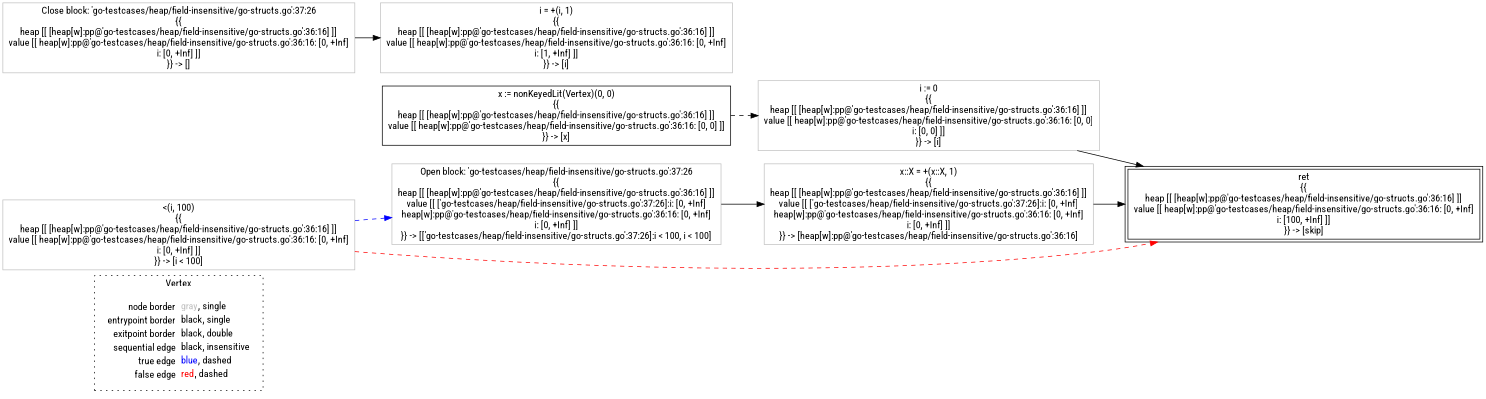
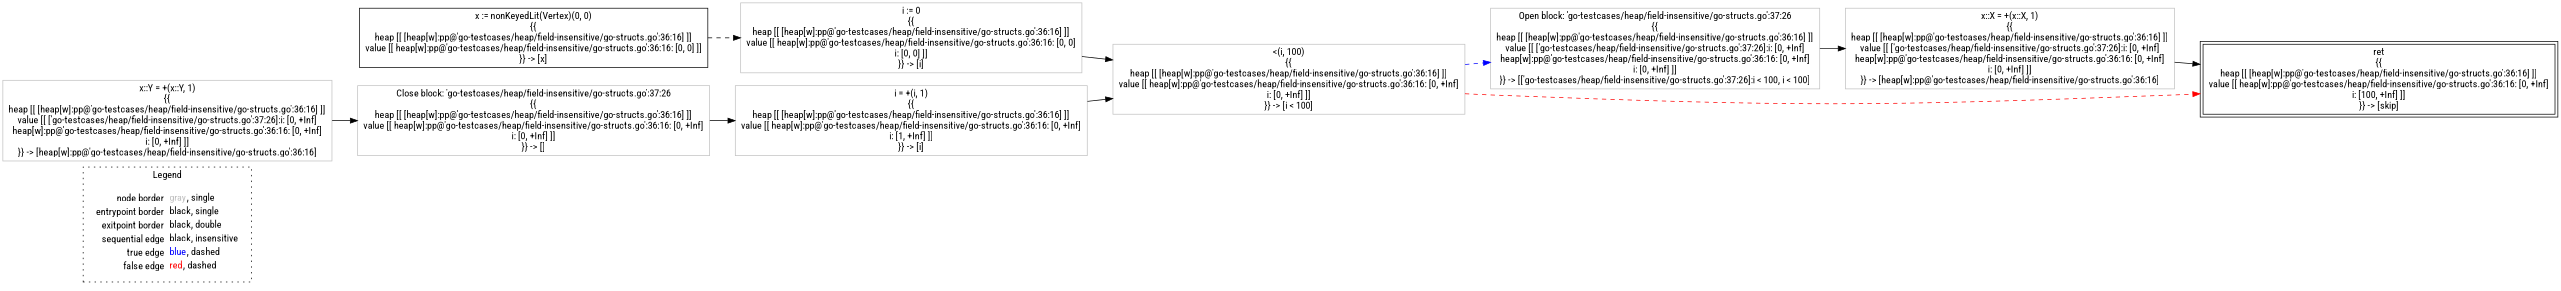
  digraph {
    fontname="Roboto Condensed"
    rankdir=LR
    node [fontname="Roboto Condensed" shape=rect color=gray]
    edge [color=black fontname="Roboto Condensed"]
    n1 [label=<<table border="0" cellpadding="2" cellspacing="0" cellborder="0"><tr><td align="right">node border&nbsp;</td><td align="left"><font color="gray">gray</font>, single</td></tr><tr><td align="right">entrypoint border&nbsp;</td><td align="left"><font color="black">black</font>, single</td></tr><tr><td align="right">exitpoint border&nbsp;</td><td align="left"><font color="black">black</font>, double</td></tr><tr><td align="right">sequential edge&nbsp;</td><td align="left"><font color="black">black</font>, insensitive</td></tr><tr><td align="right">true edge&nbsp;</td><td align="left"><font color="blue">blue</font>, dashed</td></tr><tr><td align="right">false edge&nbsp;</td><td align="left"><font color="red">red</font>, dashed</td></tr></table>> shape=plaintext color=""]
    n2 [color=black label=<x := nonKeyedLit(Vertex)(0, 0)<BR/>{{<BR/>heap [[ [heap[w]:pp@'go-testcases/heap/field-insensitive/go-structs.go':36:16] ]]<BR/>value [[ heap[w]:pp@'go-testcases/heap/field-insensitive/go-structs.go':36:16: [0, 0] ]]<BR/>}} -&gt; [x]>]
    n3 [label=<i := 0<BR/>{{<BR/>heap [[ [heap[w]:pp@'go-testcases/heap/field-insensitive/go-structs.go':36:16] ]]<BR/>value [[ heap[w]:pp@'go-testcases/heap/field-insensitive/go-structs.go':36:16: [0, 0]<BR/>i: [0, 0] ]]<BR/>}} -&gt; [i]>]
    n4 [label=<&lt;(i, 100)<BR/>{{<BR/>heap [[ [heap[w]:pp@'go-testcases/heap/field-insensitive/go-structs.go':36:16] ]]<BR/>value [[ heap[w]:pp@'go-testcases/heap/field-insensitive/go-structs.go':36:16: [0, +Inf]<BR/>i: [0, +Inf] ]]<BR/>}} -&gt; [i &lt; 100]>]
    n5 [label=<Open block: 'go-testcases/heap/field-insensitive/go-structs.go':37:26<BR/>{{<BR/>heap [[ [heap[w]:pp@'go-testcases/heap/field-insensitive/go-structs.go':36:16] ]]<BR/>value [[ ['go-testcases/heap/field-insensitive/go-structs.go':37:26]:i: [0, +Inf]<BR/>heap[w]:pp@'go-testcases/heap/field-insensitive/go-structs.go':36:16: [0, +Inf]<BR/>i: [0, +Inf] ]]<BR/>}} -&gt; [['go-testcases/heap/field-insensitive/go-structs.go':37:26]:i &lt; 100, i &lt; 100]>]
    n6 [color=black label=<ret<BR/>{{<BR/>heap [[ [heap[w]:pp@'go-testcases/heap/field-insensitive/go-structs.go':36:16] ]]<BR/>value [[ heap[w]:pp@'go-testcases/heap/field-insensitive/go-structs.go':36:16: [0, +Inf]<BR/>i: [100, +Inf] ]]<BR/>}} -&gt; [skip]> peripheries=2]
    n7 [label=<x::X = +(x::X, 1)<BR/>{{<BR/>heap [[ [heap[w]:pp@'go-testcases/heap/field-insensitive/go-structs.go':36:16] ]]<BR/>value [[ ['go-testcases/heap/field-insensitive/go-structs.go':37:26]:i: [0, +Inf]<BR/>heap[w]:pp@'go-testcases/heap/field-insensitive/go-structs.go':36:16: [0, +Inf]<BR/>i: [0, +Inf] ]]<BR/>}} -&gt; [heap[w]:pp@'go-testcases/heap/field-insensitive/go-structs.go':36:16]>]
    n8 [label=<Close block: 'go-testcases/heap/field-insensitive/go-structs.go':37:26<BR/>{{<BR/>heap [[ [heap[w]:pp@'go-testcases/heap/field-insensitive/go-structs.go':36:16] ]]<BR/>value [[ heap[w]:pp@'go-testcases/heap/field-insensitive/go-structs.go':36:16: [0, +Inf]<BR/>i: [0, +Inf] ]]<BR/>}} -&gt; []>]
    n9 [label=<i = +(i, 1)<BR/>{{<BR/>heap [[ [heap[w]:pp@'go-testcases/heap/field-insensitive/go-structs.go':36:16] ]]<BR/>value [[ heap[w]:pp@'go-testcases/heap/field-insensitive/go-structs.go':36:16: [0, +Inf]<BR/>i: [1, +Inf] ]]<BR/>}} -&gt; [i]>]
+   n10 [label=<x::Y = +(x::Y, 1)<BR/>{{<BR/>heap [[ [heap[w]:pp@'go-testcases/heap/field-insensitive/go-structs.go':36:16] ]]<BR/>value [[ ['go-testcases/heap/field-insensitive/go-structs.go':37:26]:i: [0, +Inf]<BR/>heap[w]:pp@'go-testcases/heap/field-insensitive/go-structs.go':36:16: [0, +Inf]<BR/>i: [0, +Inf] ]]<BR/>}} -&gt; [heap[w]:pp@'go-testcases/heap/field-insensitive/go-structs.go':36:16]>]
    subgraph cluster_1 {
-     label=Vertex
+     label=Legend
      style=dotted
      n1
    }
    n2 -> n3 [style=dashed]
-   n3 -> n6
+   n3 -> n4
    n4 -> n5 [color=blue style=dashed]
    n4 -> n6 [color=red style=dashed]
    n5 -> n7
    n7 -> n6
    n8 -> n9
+   n9 -> n4
+   n10 -> n8
  }
